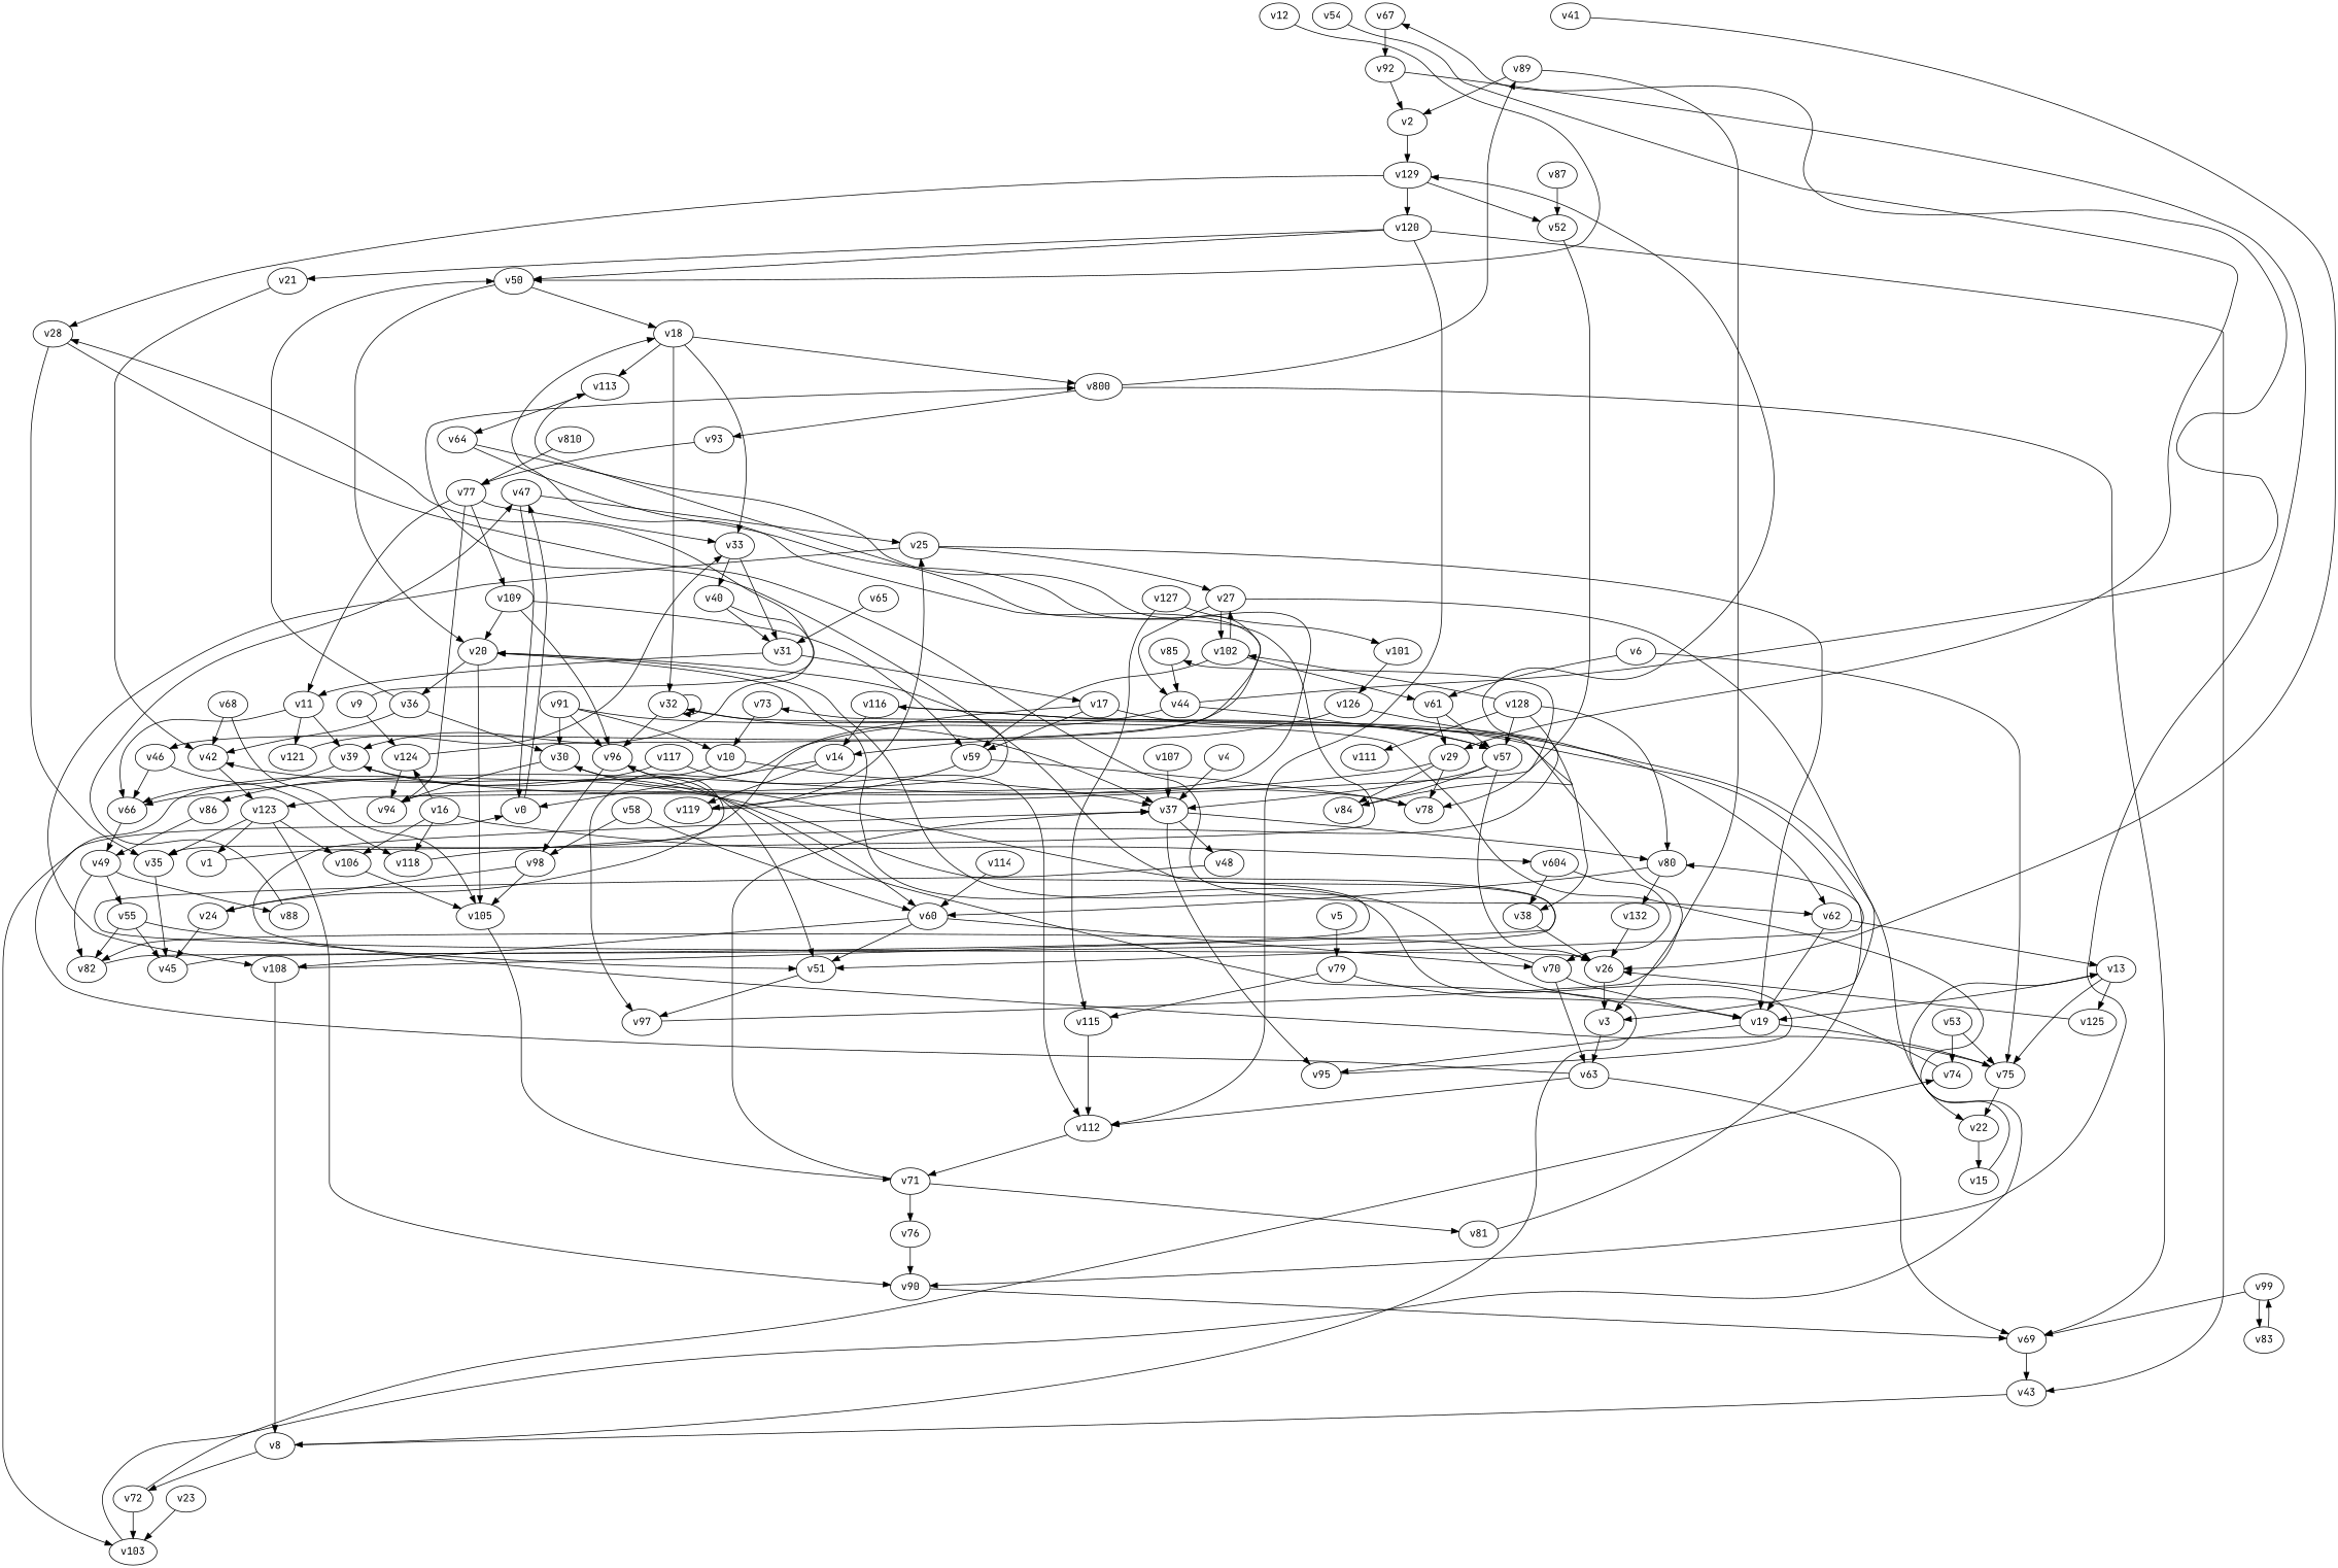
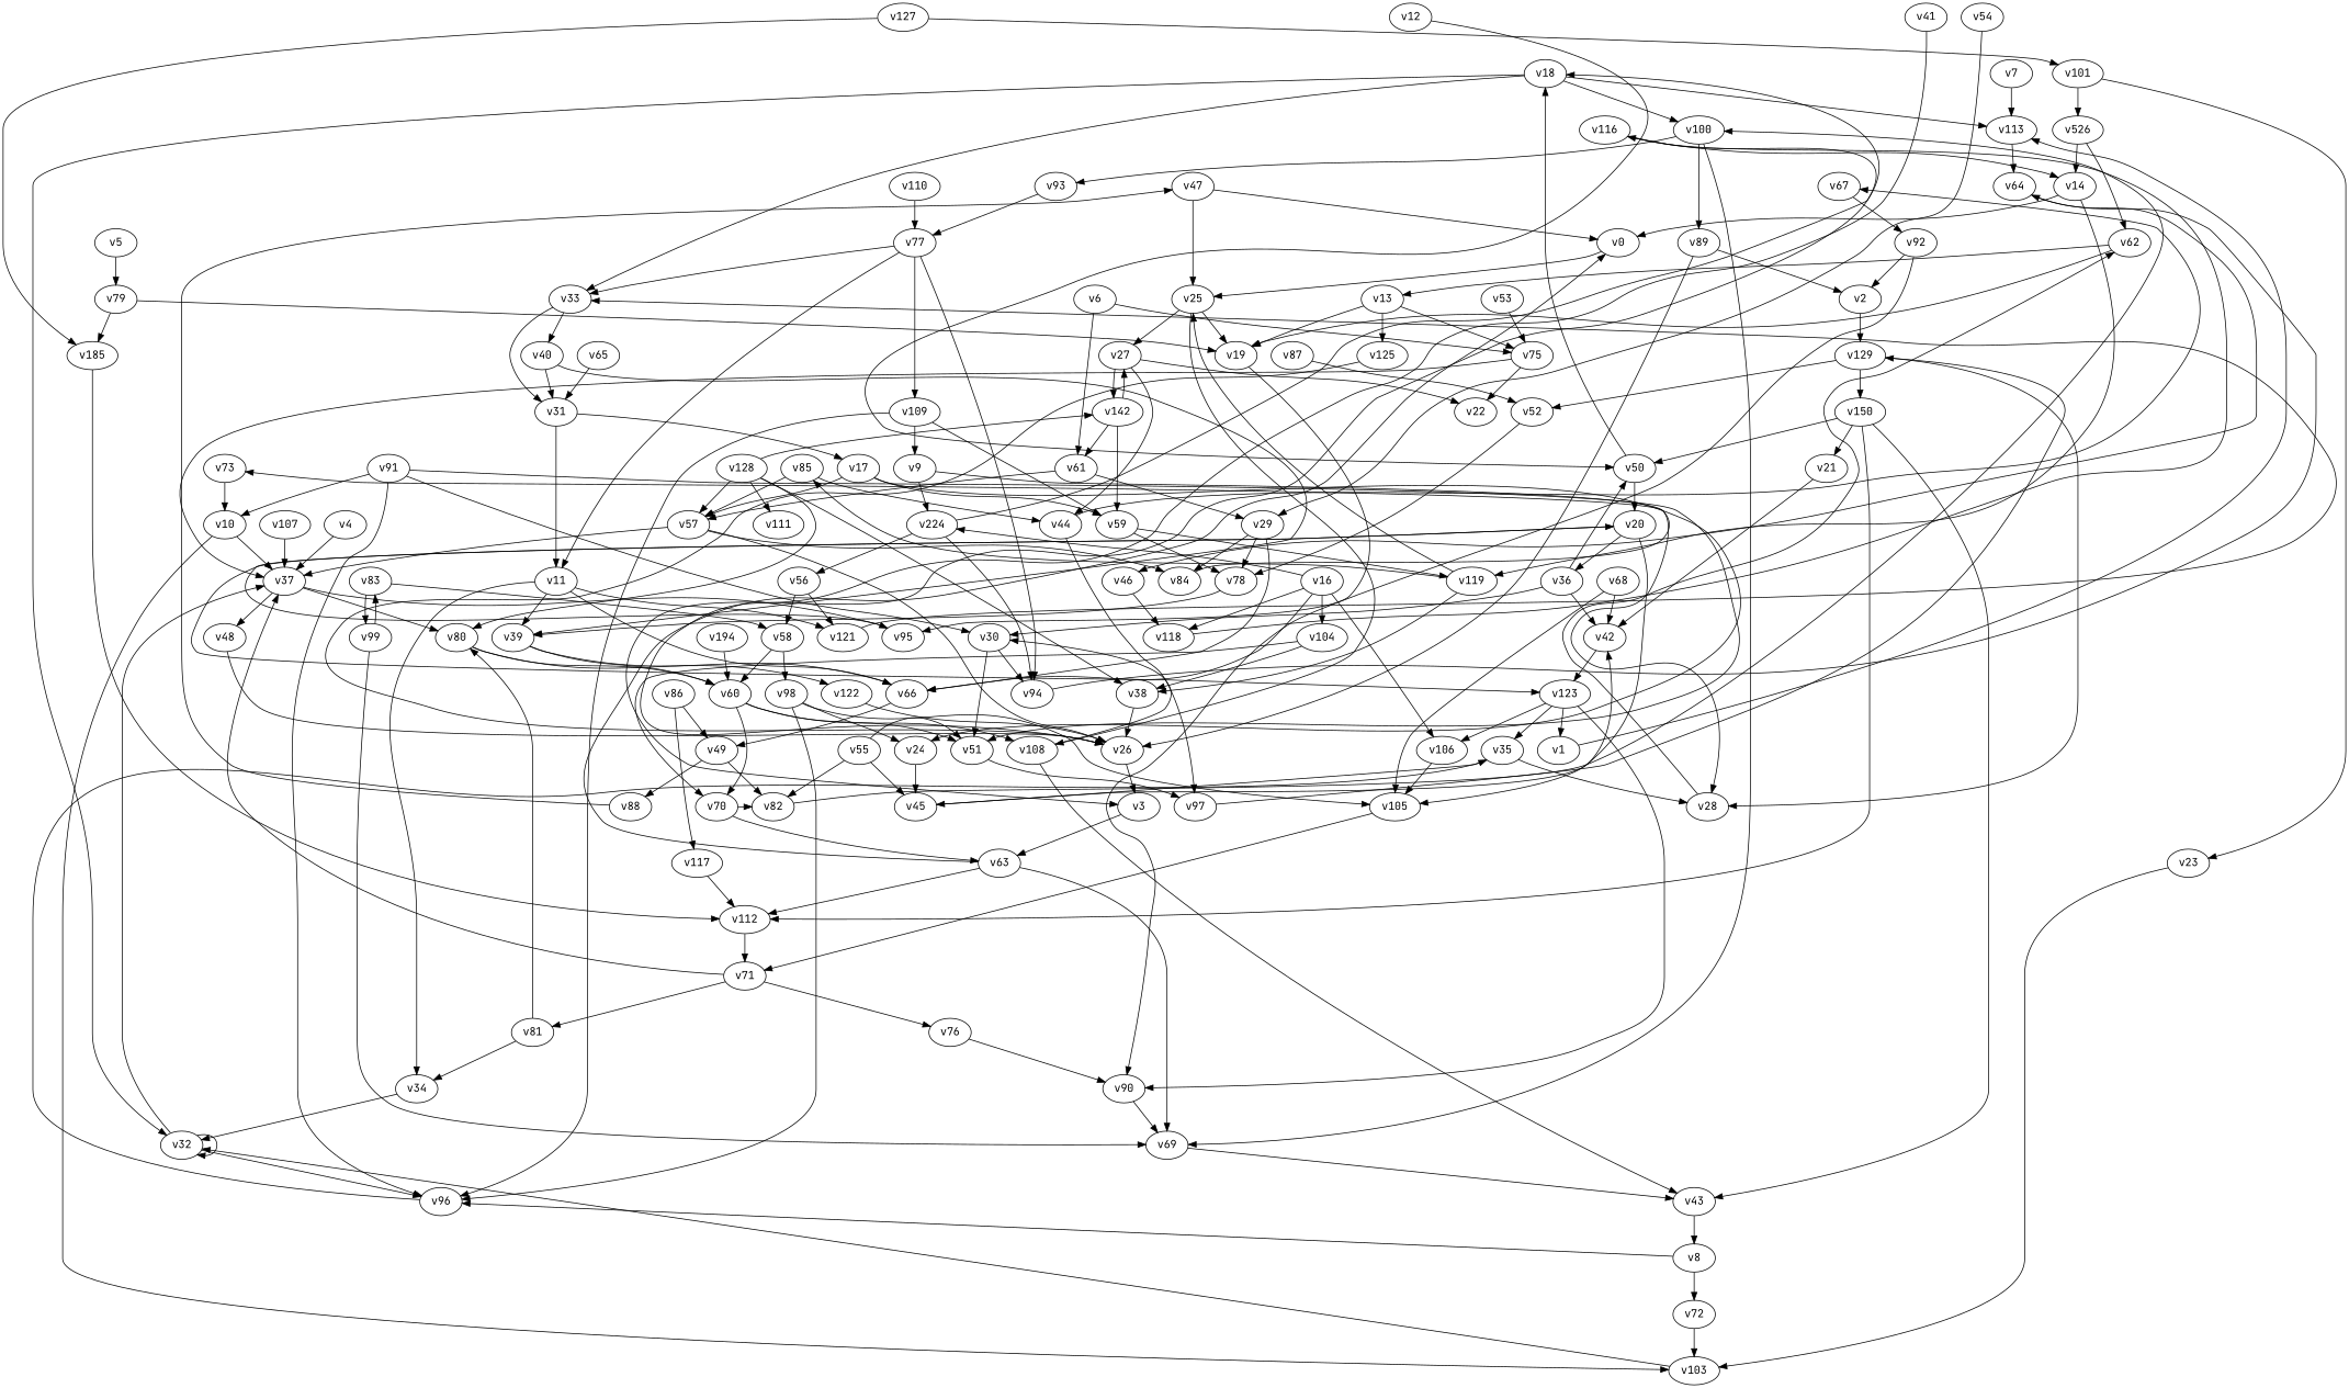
  digraph {
    fontname="JetBrains Mono"
    node [fontname="JetBrains Mono" player=0]
    edge [fontname="JetBrains Mono"]
    v47 [player=1]
    v0
    v25
    v88 [player=1]
    v1
    v113
    v64
    v2
    v129
    v28
    v52 [player=1]
-   v120 [player=1]
+   v120 [player=1 label=v150]
    v3 [player=1]
    v63
    v69
    v112
    v4
    v37
    v95 [player=1]
    v48
    v80
    v5
    v79
    v19
-   v115
+   v115 [label=v185]
    v61 [player=1]
    v6
    v75 [player=1]
    v57 [player=1]
    v29
    v22
+   v7
    v8 [player=1]
    v72 [player=1]
    v96 [player=1]
    v103
-   v74 [player=1]
    v35
    v9 [player=1]
-   v124 [player=1]
+   v124 [player=1 label=v224]
    v62
    v18
    v94
+   v56
    v10 [player=1]
    v32
    v11 [player=1]
+   v34
    v39 [player=1]
    v66 [player=1]
    v121
    v60 [player=1]
    v49 [player=1]
    v33 [player=1]
    v50 [player=1]
    v12
    v20 [player=1]
    v13
    v125
    v26 [player=1]
    v14 [player=1]
    v119 [player=1]
    v38
    v85
-   v15 [player=1]
    v16 [player=1]
-   v104 [label=v604]
+   v104
    v106
    v118 [player=1]
    v70
    v105 [player=1]
    v24 [player=1]
    v17
    v59 [player=1]
    v45 [player=1]
    v84 [player=1]
    v78 [player=1]
-   v100 [player=1 label=v800]
+   v100 [player=1]
    v31
    v40 [player=1]
    v89
    v93
    v36
    v123
    v42
    v30 [player=1]
    v71 [player=1]
    v90
    v21
    v23 [player=1]
    v27 [player=1]
    v108 [player=1]
    v44
-   v102 [player=1]
+   v102 [player=1 label=v142]
    v43 [player=1]
    v67
    v97 [player=1]
    v73 [player=1]
    v51 [player=1]
-   v122 [player=1 label=v132]
+   v122 [player=1]
    v41 [player=1]
    v92 [player=1]
    v46
    v116 [player=1]
    v55 [player=1]
    v82 [player=1]
    v53 [player=1]
    v54
    v58 [player=1]
    v98 [player=1]
    v65
    v68 [player=1]
    v76
    v81
    v77
    v109
    v83 [player=1]
    v99
    v86
    v117
    v87 [player=1]
    v91 [player=1]
    v101
-   v126
+   v126 [label=v526]
    v107
-   v110 [label=v810]
+   v110
    v128 [player=1]
    v111
-   v114 [player=1]
+   v114 [player=1 label=v194]
    v127
    v47 -> v0
    v47 -> v25
-   v0 -> v47
+   v0 -> v25
    v25 -> v19
    v25 -> v27
    v25 -> v108
    v88 -> v47
    v1 -> v113 [constraint="t >= 2"]
    v113 -> v64
    v64 -> v46 [constraint="t >= 1"]
    v2 -> v129
    v129 -> v28
    v129 -> v52
    v129 -> v120
    v28 -> v62 [constraint="t >= 2"]
    v52 -> v78
    v120 -> v112
    v120 -> v50
    v120 -> v21
    v120 -> v43
    v3 -> v63
    v63 -> v0 [constraint="t >= 2"]
    v63 -> v69
    v63 -> v112
    v69 -> v43
    v112 -> v71
    v4 -> v37
    v37 -> v95
    v37 -> v48
    v37 -> v80
    v95 -> v20 [constraint="t mod 2 == 0"]
    v48 -> v26 [constraint="t >= 5"]
    v80 -> v60
    v80 -> v122
    v5 -> v79
    v79 -> v19
    v79 -> v115
    v19 -> v95
-   v19 -> v75
    v115 -> v112
    v61 -> v57
    v61 -> v29
    v6 -> v61
    v6 -> v75
    v75 -> v37 [constraint="t mod 4 == 3"]
    v75 -> v22
    v57 -> v37
    v57 -> v26
    v57 -> v84
    v29 -> v66
    v29 -> v84
    v29 -> v78
-   v22 -> v15
+   v7 -> v113
    v8 -> v72
    v8 -> v96 [constraint="t < 12"]
    v72 -> v103
-   v72 -> v74 [constraint="t mod 5 == 1"]
    v96 -> v35 [constraint="t mod 2 == 1"]
    v103 -> v32 [constraint="t mod 2 == 1"]
-   v74 -> v20 [constraint="t >= 5"]
-   v28 -> v35
+   v35 -> v28
    v35 -> v45
    v9 -> v28 [constraint="t mod 5 == 3"]
    v9 -> v124
    v124 -> v18 [constraint="t < 9"]
    v124 -> v94
+   v124 -> v56
    v62 -> v19
    v62 -> v13 [constraint="t < 7"]
    v18 -> v113
    v18 -> v32
    v18 -> v33
    v18 -> v100
-   v64 -> v94 [constraint="t >= 5"]
+   v94 -> v64 [constraint="t >= 5"]
+   v56 -> v121
+   v56 -> v58
    v10 -> v37
    v10 -> v103
    v32 -> v37
    v32 -> v96
    v32 -> v32
+   v11 -> v34
    v11 -> v39
    v11 -> v66
    v11 -> v121
+   v34 -> v32
    v39 -> v66
    v39 -> v60
    v66 -> v49
    v121 -> v33 [constraint="t mod 3 == 1"]
    v60 -> v70
    v60 -> v108
    v60 -> v51
    v49 -> v88
-   v49 -> v55
    v49 -> v82
    v33 -> v31
    v33 -> v40
    v50 -> v18
    v50 -> v20
    v12 -> v50 [constraint="t < 12"]
    v20 -> v105
    v20 -> v36
    v20 -> v123 [constraint="t >= 5"]
    v13 -> v19
    v13 -> v75
    v13 -> v125
    v125 -> v26 [constraint="t < 8"]
    v26 -> v3
    v14 -> v0
    v14 -> v119
    v119 -> v25
+   v119 -> v38
    v119 -> v85 [constraint="t mod 3 == 1"]
    v38 -> v26
-   v44 -> v57
+   v85 -> v57
    v85 -> v44
-   v15 -> v13 [constraint="t >= 1"]
    v16 -> v124 [constraint="t < 9"]
-   v46 -> v66
+   v16 -> v66
    v16 -> v104
    v16 -> v106
    v16 -> v118
    v104 -> v38
    v104 -> v70 [constraint="t >= 2"]
    v106 -> v105
    v118 -> v116 [constraint="t >= 2"]
    v70 -> v63
-   v70 -> v19
    v70 -> v82 [constraint="t < 15"]
    v105 -> v71
    v24 -> v45
    v17 -> v57
    v17 -> v24 [constraint="t mod 4 == 0"]
    v17 -> v59
    v59 -> v119
    v59 -> v78
    v45 -> v42 [constraint="t >= 3"]
    v84 -> v73 [constraint="t >= 5"]
    v78 -> v39 [constraint="t < 14"]
    v100 -> v69
    v100 -> v89
    v100 -> v93
    v31 -> v11
    v31 -> v17
    v40 -> v39 [constraint="t mod 4 == 1"]
    v40 -> v31
    v89 -> v2
-   v89 -> v3
+   v89 -> v26
    v93 -> v77
    v36 -> v50
    v36 -> v42
    v36 -> v30
    v123 -> v1
    v123 -> v35
    v123 -> v106
    v123 -> v90
    v42 -> v123
    v30 -> v94
    v30 -> v51
    v71 -> v37
    v71 -> v76
    v71 -> v81
    v90 -> v69
    v21 -> v42
    v23 -> v103
    v27 -> v22
    v27 -> v44
    v27 -> v102
    v108 -> v30 [constraint="t >= 3"]
-   v108 -> v8
+   v108 -> v43
    v44 -> v67 [constraint="t < 12"]
    v44 -> v97
    v102 -> v61
    v102 -> v59
    v102 -> v27
    v43 -> v8
    v67 -> v92
    v97 -> v129 [constraint="t < 8"]
    v73 -> v10
    v51 -> v97
    v122 -> v26
    v41 -> v26 [constraint="t < 5"]
    v92 -> v2
    v92 -> v90 [constraint="t < 6"]
    v46 -> v118
    v116 -> v3 [constraint="t mod 3 == 1"]
    v116 -> v14
    v55 -> v45
    v55 -> v51 [constraint="t mod 2 == 0"]
    v55 -> v82
    v82 -> v100 [constraint="t < 12"]
    v53 -> v75
-   v53 -> v74
    v54 -> v29 [constraint="t >= 3"]
    v58 -> v60
    v58 -> v98
-   v96 -> v98
+   v98 -> v96
    v98 -> v105
    v98 -> v24
    v65 -> v31
    v68 -> v105
    v68 -> v42
    v76 -> v90
    v81 -> v80
+   v81 -> v34
    v77 -> v94
    v77 -> v11
    v77 -> v33
    v77 -> v109
    v109 -> v96
-   v109 -> v20
+   v109 -> v9
    v109 -> v59
+   v83 -> v58
    v83 -> v99
    v99 -> v69
    v99 -> v83
    v86 -> v49
-   v117 -> v86
+   v86 -> v117
    v117 -> v112
    v87 -> v52
    v91 -> v96
    v91 -> v10
    v91 -> v30
    v91 -> v51 [constraint="t >= 1"]
+   v101 -> v23
    v101 -> v126
    v126 -> v62
    v126 -> v14
    v107 -> v37
    v110 -> v77
    v128 -> v80
    v128 -> v57
    v128 -> v38
    v128 -> v102 [constraint="t >= 2"]
    v128 -> v111
    v114 -> v60
    v127 -> v115
    v127 -> v101
  }
